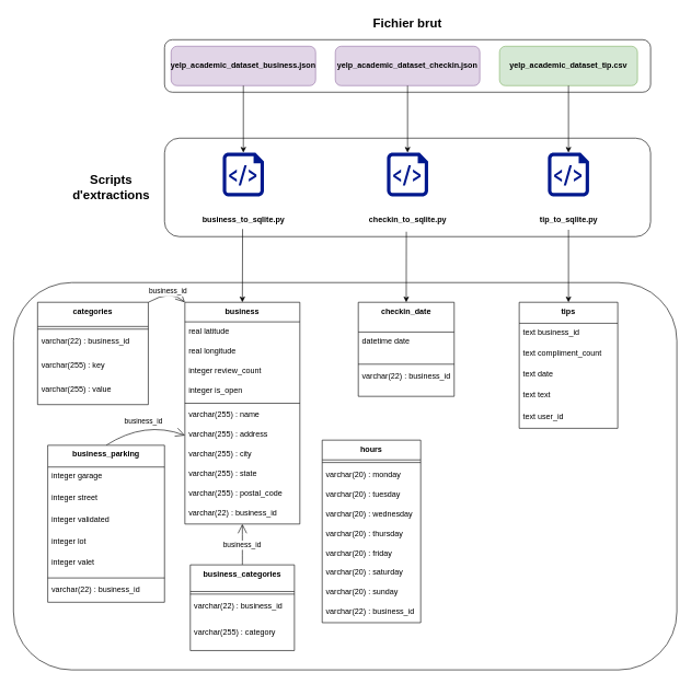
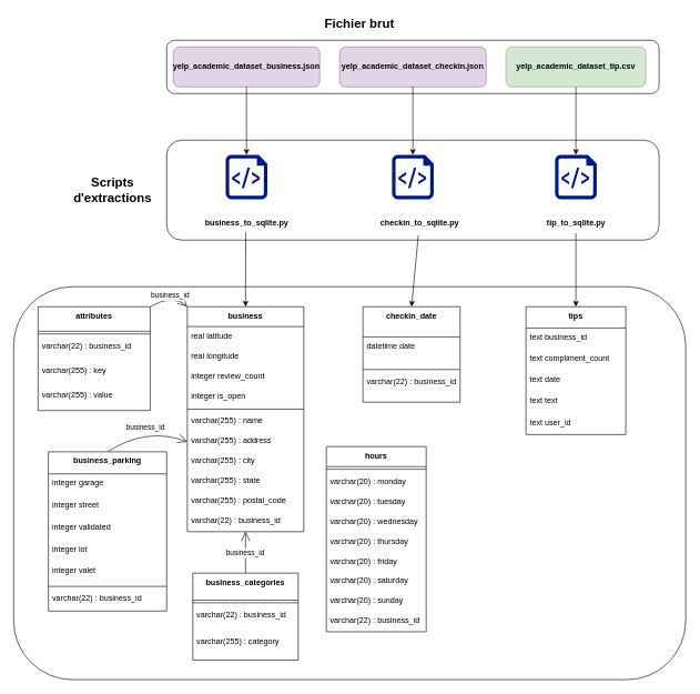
  <mxCell id="0" />
  <mxCell id="1" parent="0" />
  <mxCell id="2" value="" style="rounded=1;whiteSpace=wrap;html=1;" vertex="1" parent="1"><mxGeometry x="20" y="430" width="1010" height="590" as="geometry" /></mxCell>
  <mxCell id="3" value="" style="rounded=1;whiteSpace=wrap;html=1;" vertex="1" parent="1"><mxGeometry x="250" y="210" width="740" height="150" as="geometry" /></mxCell>
  <mxCell id="4" value="" style="rounded=1;whiteSpace=wrap;html=1;" vertex="1" parent="1"><mxGeometry x="250" y="60" width="740" height="80" as="geometry" /></mxCell>
  <mxCell id="5" value="yelp_academic_dataset_business.json" style="rounded=1;whiteSpace=wrap;html=1;fillColor=#e1d5e7;strokeColor=#9673a6;fontStyle=1" vertex="1" parent="1"><mxGeometry x="260" y="70" width="220" height="60" as="geometry" /></mxCell>
  <mxCell id="6" value="yelp_academic_dataset_checkin.json" style="rounded=1;whiteSpace=wrap;html=1;fillColor=#e1d5e7;strokeColor=#9673a6;fontStyle=1" vertex="1" parent="1"><mxGeometry x="510" y="70" width="220" height="60" as="geometry" /></mxCell>
  <mxCell id="7" value="yelp_academic_dataset_tip.csv" style="rounded=1;whiteSpace=wrap;html=1;fillColor=#d5e8d4;strokeColor=#82b366;fontStyle=1" vertex="1" parent="1"><mxGeometry x="760" y="70" width="210" height="60" as="geometry" /></mxCell>
  <mxCell id="8" value="" style="endArrow=classic;html=1;rounded=0;exitX=0.5;exitY=1;exitDx=0;exitDy=0;entryX=0.5;entryY=0;entryDx=0;entryDy=0;entryPerimeter=0;fontStyle=1" edge="1" parent="1" source="5" target="11"><mxGeometry width="50" height="50" relative="1" as="geometry"><mxPoint x="240" y="280" as="sourcePoint" /><mxPoint x="370" y="200" as="targetPoint" /></mxGeometry></mxCell>
  <mxCell id="9" value="" style="endArrow=classic;html=1;rounded=0;exitX=0.5;exitY=1;exitDx=0;exitDy=0;entryX=0.5;entryY=0;entryDx=0;entryDy=0;entryPerimeter=0;fontStyle=1" edge="1" parent="1" source="6" target="60"><mxGeometry width="50" height="50" relative="1" as="geometry"><mxPoint x="380" y="160" as="sourcePoint" /><mxPoint x="620" y="220" as="targetPoint" /></mxGeometry></mxCell>
  <mxCell id="10" value="" style="endArrow=classic;html=1;rounded=0;exitX=0.5;exitY=1;exitDx=0;exitDy=0;entryX=0.5;entryY=0;entryDx=0;entryDy=0;entryPerimeter=0;fontStyle=1" edge="1" parent="1" source="7" target="61"><mxGeometry width="50" height="50" relative="1" as="geometry"><mxPoint x="630" y="160" as="sourcePoint" /><mxPoint x="865" y="220" as="targetPoint" /></mxGeometry></mxCell>
  <mxCell id="11" value="" style="sketch=0;aspect=fixed;pointerEvents=1;shadow=0;dashed=0;html=1;strokeColor=none;labelPosition=center;verticalLabelPosition=bottom;verticalAlign=top;align=center;fillColor=#00188D;shape=mxgraph.azure.script_file;fontStyle=1" vertex="1" parent="1"><mxGeometry x="338.7" y="232.02" width="62.6" height="66.6" as="geometry" /></mxCell>
- <mxCell id="12" value="checkin_to_sqlite.py" style="text;html=1;align=center;verticalAlign=middle;resizable=0;points=[];autosize=1;strokeColor=none;fillColor=none;fontStyle=1" vertex="1" parent="1"><mxGeometry x="555" y="320" width="130" height="30" as="geometry" /></mxCell>
+ <mxCell id="12" value="checkin_to_sqlite.py" style="text;html=1;align=center;verticalAlign=middle;resizable=0;points=[];autosize=1;strokeColor=none;fillColor=none;fontStyle=1" vertex="1" parent="1"><mxGeometry x="565" y="320" width="130" height="30" as="geometry" /></mxCell>
  <mxCell id="13" value="business_to_sqlite.py" style="text;html=1;align=center;verticalAlign=middle;resizable=0;points=[];autosize=1;strokeColor=none;fillColor=none;fontStyle=1" vertex="1" parent="1"><mxGeometry x="300" y="320" width="140" height="30" as="geometry" /></mxCell>
  <mxCell id="14" value="tip_to_sqlite.py" style="text;html=1;align=center;verticalAlign=middle;resizable=0;points=[];autosize=1;strokeColor=none;fillColor=none;fontStyle=1" vertex="1" parent="1"><mxGeometry x="815" y="320" width="100" height="30" as="geometry" /></mxCell>
  <mxCell id="15" value="tips" style="swimlane;fontStyle=1;align=center;verticalAlign=top;childLayout=stackLayout;horizontal=1;startSize=32;horizontalStack=0;resizeParent=1;resizeParentMax=0;resizeLast=0;collapsible=0;marginBottom=0;" vertex="1" parent="1"><mxGeometry x="790" y="460" width="150" height="192" as="geometry" /></mxCell>
  <mxCell id="16" value="text business_id" style="text;strokeColor=none;fillColor=none;align=left;verticalAlign=top;spacingLeft=4;spacingRight=4;overflow=hidden;rotatable=0;points=[[0,0.5],[1,0.5]];portConstraint=eastwest;" vertex="1" parent="15"><mxGeometry y="32" width="150" height="32" as="geometry" /></mxCell>
  <mxCell id="17" value="text compliment_count" style="text;strokeColor=none;fillColor=none;align=left;verticalAlign=top;spacingLeft=4;spacingRight=4;overflow=hidden;rotatable=0;points=[[0,0.5],[1,0.5]];portConstraint=eastwest;" vertex="1" parent="15"><mxGeometry y="64" width="150" height="32" as="geometry" /></mxCell>
  <mxCell id="18" value="text date" style="text;strokeColor=none;fillColor=none;align=left;verticalAlign=top;spacingLeft=4;spacingRight=4;overflow=hidden;rotatable=0;points=[[0,0.5],[1,0.5]];portConstraint=eastwest;" vertex="1" parent="15"><mxGeometry y="96" width="150" height="32" as="geometry" /></mxCell>
  <mxCell id="19" value="text text" style="text;strokeColor=none;fillColor=none;align=left;verticalAlign=top;spacingLeft=4;spacingRight=4;overflow=hidden;rotatable=0;points=[[0,0.5],[1,0.5]];portConstraint=eastwest;" vertex="1" parent="15"><mxGeometry y="128" width="150" height="32" as="geometry" /></mxCell>
  <mxCell id="20" value="text user_id" style="text;strokeColor=none;fillColor=none;align=left;verticalAlign=top;spacingLeft=4;spacingRight=4;overflow=hidden;rotatable=0;points=[[0,0.5],[1,0.5]];portConstraint=eastwest;" vertex="1" parent="15"><mxGeometry y="160" width="150" height="32" as="geometry" /></mxCell>
  <mxCell id="21" value="" style="endArrow=classic;html=1;rounded=0;exitX=0.5;exitY=0.983;exitDx=0;exitDy=0;entryX=0.5;entryY=0;entryDx=0;entryDy=0;fontStyle=1;exitPerimeter=0;" edge="1" parent="1" source="14" target="15"><mxGeometry width="50" height="50" relative="1" as="geometry"><mxPoint x="875" y="140" as="sourcePoint" /><mxPoint x="875" y="230" as="targetPoint" /></mxGeometry></mxCell>
  <mxCell id="22" value="" style="endArrow=classic;html=1;rounded=0;exitX=0.486;exitY=1.083;exitDx=0;exitDy=0;fontStyle=1;exitPerimeter=0;entryX=0.5;entryY=0;entryDx=0;entryDy=0;" edge="1" parent="1" source="12" target="54"><mxGeometry width="50" height="50" relative="1" as="geometry"><mxPoint x="875" y="359" as="sourcePoint" /><mxPoint x="618" y="410" as="targetPoint" /></mxGeometry></mxCell>
  <mxCell id="23" value="" style="endArrow=classic;html=1;rounded=0;exitX=0.468;exitY=0.947;exitDx=0;exitDy=0;fontStyle=1;exitPerimeter=0;entryX=0.5;entryY=0;entryDx=0;entryDy=0;" edge="1" parent="1" target="29"><mxGeometry width="50" height="50" relative="1" as="geometry"><mxPoint x="368.84" y="348.41" as="sourcePoint" /><mxPoint x="340" y="380" as="targetPoint" /></mxGeometry></mxCell>
- <mxCell id="24" value="categories" style="swimlane;fontStyle=1;align=center;verticalAlign=top;childLayout=stackLayout;horizontal=1;startSize=36.889;horizontalStack=0;resizeParent=1;resizeParentMax=0;resizeLast=0;collapsible=0;marginBottom=0;" vertex="1" parent="1"><mxGeometry x="56.75" y="460" width="168.5" height="155.889" as="geometry" /></mxCell>
+ <mxCell id="24" value="attributes" style="swimlane;fontStyle=1;align=center;verticalAlign=top;childLayout=stackLayout;horizontal=1;startSize=36.889;horizontalStack=0;resizeParent=1;resizeParentMax=0;resizeLast=0;collapsible=0;marginBottom=0;" vertex="1" parent="1"><mxGeometry x="56.75" y="460" width="168.5" height="155.889" as="geometry" /></mxCell>
  <mxCell id="25" style="line;strokeWidth=1;fillColor=none;align=left;verticalAlign=middle;spacingTop=-1;spacingLeft=3;spacingRight=3;rotatable=0;labelPosition=right;points=[];portConstraint=eastwest;strokeColor=inherit;" vertex="1" parent="24"><mxGeometry y="36.889" width="168.5" height="8" as="geometry" /></mxCell>
  <mxCell id="26" value="varchar(22) : business_id" style="text;strokeColor=none;fillColor=none;align=left;verticalAlign=top;spacingLeft=4;spacingRight=4;overflow=hidden;rotatable=0;points=[[0,0.5],[1,0.5]];portConstraint=eastwest;" vertex="1" parent="24"><mxGeometry y="44.889" width="168.5" height="37" as="geometry" /></mxCell>
  <mxCell id="27" value="varchar(255) : key" style="text;strokeColor=none;fillColor=none;align=left;verticalAlign=top;spacingLeft=4;spacingRight=4;overflow=hidden;rotatable=0;points=[[0,0.5],[1,0.5]];portConstraint=eastwest;" vertex="1" parent="24"><mxGeometry y="81.889" width="168.5" height="37" as="geometry" /></mxCell>
  <mxCell id="28" value="varchar(255) : value" style="text;strokeColor=none;fillColor=none;align=left;verticalAlign=top;spacingLeft=4;spacingRight=4;overflow=hidden;rotatable=0;points=[[0,0.5],[1,0.5]];portConstraint=eastwest;" vertex="1" parent="24"><mxGeometry y="118.889" width="168.5" height="37" as="geometry" /></mxCell>
  <mxCell id="29" value="business" style="swimlane;fontStyle=1;align=center;verticalAlign=top;childLayout=stackLayout;horizontal=1;startSize=29.818;horizontalStack=0;resizeParent=1;resizeParentMax=0;resizeLast=0;collapsible=0;marginBottom=0;" vertex="1" parent="1"><mxGeometry x="281" y="460" width="175" height="337.818" as="geometry" /></mxCell>
  <mxCell id="30" value="real latitude" style="text;strokeColor=none;fillColor=none;align=left;verticalAlign=top;spacingLeft=4;spacingRight=4;overflow=hidden;rotatable=0;points=[[0,0.5],[1,0.5]];portConstraint=eastwest;" vertex="1" parent="29"><mxGeometry y="29.818" width="175" height="30" as="geometry" /></mxCell>
  <mxCell id="31" value="real longitude" style="text;strokeColor=none;fillColor=none;align=left;verticalAlign=top;spacingLeft=4;spacingRight=4;overflow=hidden;rotatable=0;points=[[0,0.5],[1,0.5]];portConstraint=eastwest;" vertex="1" parent="29"><mxGeometry y="59.818" width="175" height="30" as="geometry" /></mxCell>
  <mxCell id="32" value="integer review_count" style="text;strokeColor=none;fillColor=none;align=left;verticalAlign=top;spacingLeft=4;spacingRight=4;overflow=hidden;rotatable=0;points=[[0,0.5],[1,0.5]];portConstraint=eastwest;" vertex="1" parent="29"><mxGeometry y="89.818" width="175" height="30" as="geometry" /></mxCell>
  <mxCell id="33" value="integer is_open" style="text;strokeColor=none;fillColor=none;align=left;verticalAlign=top;spacingLeft=4;spacingRight=4;overflow=hidden;rotatable=0;points=[[0,0.5],[1,0.5]];portConstraint=eastwest;" vertex="1" parent="29"><mxGeometry y="119.818" width="175" height="30" as="geometry" /></mxCell>
  <mxCell id="34" style="line;strokeWidth=1;fillColor=none;align=left;verticalAlign=middle;spacingTop=-1;spacingLeft=3;spacingRight=3;rotatable=0;labelPosition=right;points=[];portConstraint=eastwest;strokeColor=inherit;" vertex="1" parent="29"><mxGeometry y="149.818" width="175" height="8" as="geometry" /></mxCell>
  <mxCell id="35" value="varchar(255) : name" style="text;strokeColor=none;fillColor=none;align=left;verticalAlign=top;spacingLeft=4;spacingRight=4;overflow=hidden;rotatable=0;points=[[0,0.5],[1,0.5]];portConstraint=eastwest;" vertex="1" parent="29"><mxGeometry y="157.818" width="175" height="30" as="geometry" /></mxCell>
  <mxCell id="36" value="varchar(255) : address" style="text;strokeColor=none;fillColor=none;align=left;verticalAlign=top;spacingLeft=4;spacingRight=4;overflow=hidden;rotatable=0;points=[[0,0.5],[1,0.5]];portConstraint=eastwest;" vertex="1" parent="29"><mxGeometry y="187.818" width="175" height="30" as="geometry" /></mxCell>
  <mxCell id="37" value="varchar(255) : city" style="text;strokeColor=none;fillColor=none;align=left;verticalAlign=top;spacingLeft=4;spacingRight=4;overflow=hidden;rotatable=0;points=[[0,0.5],[1,0.5]];portConstraint=eastwest;" vertex="1" parent="29"><mxGeometry y="217.818" width="175" height="30" as="geometry" /></mxCell>
  <mxCell id="38" value="varchar(255) : state" style="text;strokeColor=none;fillColor=none;align=left;verticalAlign=top;spacingLeft=4;spacingRight=4;overflow=hidden;rotatable=0;points=[[0,0.5],[1,0.5]];portConstraint=eastwest;" vertex="1" parent="29"><mxGeometry y="247.818" width="175" height="30" as="geometry" /></mxCell>
  <mxCell id="39" value="varchar(255) : postal_code" style="text;strokeColor=none;fillColor=none;align=left;verticalAlign=top;spacingLeft=4;spacingRight=4;overflow=hidden;rotatable=0;points=[[0,0.5],[1,0.5]];portConstraint=eastwest;" vertex="1" parent="29"><mxGeometry y="277.818" width="175" height="30" as="geometry" /></mxCell>
  <mxCell id="40" value="varchar(22) : business_id" style="text;strokeColor=none;fillColor=none;align=left;verticalAlign=top;spacingLeft=4;spacingRight=4;overflow=hidden;rotatable=0;points=[[0,0.5],[1,0.5]];portConstraint=eastwest;" vertex="1" parent="29"><mxGeometry y="307.818" width="175" height="30" as="geometry" /></mxCell>
  <mxCell id="41" value="hours" style="swimlane;fontStyle=1;align=center;verticalAlign=top;childLayout=stackLayout;horizontal=1;startSize=30.105;horizontalStack=0;resizeParent=1;resizeParentMax=0;resizeLast=0;collapsible=0;marginBottom=0;" vertex="1" parent="1"><mxGeometry x="490" y="670" width="150" height="278.105" as="geometry" /></mxCell>
  <mxCell id="42" style="line;strokeWidth=1;fillColor=none;align=left;verticalAlign=middle;spacingTop=-1;spacingLeft=3;spacingRight=3;rotatable=0;labelPosition=right;points=[];portConstraint=eastwest;strokeColor=inherit;" vertex="1" parent="41"><mxGeometry y="30.105" width="150" height="8" as="geometry" /></mxCell>
  <mxCell id="43" value="varchar(20) : monday" style="text;strokeColor=none;fillColor=none;align=left;verticalAlign=top;spacingLeft=4;spacingRight=4;overflow=hidden;rotatable=0;points=[[0,0.5],[1,0.5]];portConstraint=eastwest;" vertex="1" parent="41"><mxGeometry y="38.105" width="150" height="30" as="geometry" /></mxCell>
  <mxCell id="44" value="varchar(20) : tuesday" style="text;strokeColor=none;fillColor=none;align=left;verticalAlign=top;spacingLeft=4;spacingRight=4;overflow=hidden;rotatable=0;points=[[0,0.5],[1,0.5]];portConstraint=eastwest;" vertex="1" parent="41"><mxGeometry y="68.105" width="150" height="30" as="geometry" /></mxCell>
  <mxCell id="45" value="varchar(20) : wednesday" style="text;strokeColor=none;fillColor=none;align=left;verticalAlign=top;spacingLeft=4;spacingRight=4;overflow=hidden;rotatable=0;points=[[0,0.5],[1,0.5]];portConstraint=eastwest;" vertex="1" parent="41"><mxGeometry y="98.105" width="150" height="30" as="geometry" /></mxCell>
  <mxCell id="46" value="varchar(20) : thursday" style="text;strokeColor=none;fillColor=none;align=left;verticalAlign=top;spacingLeft=4;spacingRight=4;overflow=hidden;rotatable=0;points=[[0,0.5],[1,0.5]];portConstraint=eastwest;" vertex="1" parent="41"><mxGeometry y="128.105" width="150" height="30" as="geometry" /></mxCell>
  <mxCell id="47" value="varchar(20) : friday" style="text;strokeColor=none;fillColor=none;align=left;verticalAlign=top;spacingLeft=4;spacingRight=4;overflow=hidden;rotatable=0;points=[[0,0.5],[1,0.5]];portConstraint=eastwest;" vertex="1" parent="41"><mxGeometry y="158.105" width="150" height="30" as="geometry" /></mxCell>
  <mxCell id="48" value="varchar(20) : saturday" style="text;strokeColor=none;fillColor=none;align=left;verticalAlign=top;spacingLeft=4;spacingRight=4;overflow=hidden;rotatable=0;points=[[0,0.5],[1,0.5]];portConstraint=eastwest;" vertex="1" parent="41"><mxGeometry y="188.105" width="150" height="30" as="geometry" /></mxCell>
  <mxCell id="49" value="varchar(20) : sunday" style="text;strokeColor=none;fillColor=none;align=left;verticalAlign=top;spacingLeft=4;spacingRight=4;overflow=hidden;rotatable=0;points=[[0,0.5],[1,0.5]];portConstraint=eastwest;" vertex="1" parent="41"><mxGeometry y="218.105" width="150" height="30" as="geometry" /></mxCell>
  <mxCell id="50" value="varchar(22) : business_id" style="text;strokeColor=none;fillColor=none;align=left;verticalAlign=top;spacingLeft=4;spacingRight=4;overflow=hidden;rotatable=0;points=[[0,0.5],[1,0.5]];portConstraint=eastwest;" vertex="1" parent="41"><mxGeometry y="248.105" width="150" height="30" as="geometry" /></mxCell>
  <mxCell id="51" value="business_id" style="curved=1;startArrow=none;endArrow=open;endSize=12;exitX=1;exitY=0;entryX=0;entryY=0;rounded=0;exitDx=0;exitDy=0;entryDx=0;entryDy=0;" edge="1" parent="1" source="24" target="29"><mxGeometry relative="1" as="geometry"><Array as="points"><mxPoint x="260" y="440" /></Array></mxGeometry></mxCell>
  <mxCell id="52" value="business_id" style="curved=1;startArrow=none;endArrow=open;endSize=12;exitX=0.5;exitY=0;entryX=0;entryY=0.5;rounded=0;entryDx=0;entryDy=0;exitDx=0;exitDy=0;" edge="1" parent="1" source="62" target="36"><mxGeometry x="0.005" relative="1" as="geometry"><Array as="points"><mxPoint x="220" y="640" /></Array><mxPoint x="189.25" y="700" as="sourcePoint" /><mxPoint as="offset" /></mxGeometry></mxCell>
  <mxCell id="53" value="business_id" style="curved=1;startArrow=none;endArrow=open;endSize=12;exitX=0.5;exitY=0;entryX=0.5;entryY=1;rounded=0;exitDx=0;exitDy=0;" edge="1" parent="1" source="70" target="29"><mxGeometry relative="1" as="geometry"><Array as="points" /><mxPoint x="368.875" y="840" as="sourcePoint" /></mxGeometry></mxCell>
  <mxCell id="54" value="checkin_date" style="swimlane;fontStyle=1;align=center;verticalAlign=top;childLayout=stackLayout;horizontal=1;startSize=45.333;horizontalStack=0;resizeParent=1;resizeParentMax=0;resizeLast=0;collapsible=0;marginBottom=0;" vertex="1" parent="1"><mxGeometry x="545" y="460" width="146" height="143.333" as="geometry" /></mxCell>
  <mxCell id="55" value="datetime date" style="text;strokeColor=none;fillColor=none;align=left;verticalAlign=top;spacingLeft=4;spacingRight=4;overflow=hidden;rotatable=0;points=[[0,0.5],[1,0.5]];portConstraint=eastwest;" vertex="1" parent="54"><mxGeometry y="45.333" width="146" height="45" as="geometry" /></mxCell>
  <mxCell id="56" style="line;strokeWidth=1;fillColor=none;align=left;verticalAlign=middle;spacingTop=-1;spacingLeft=3;spacingRight=3;rotatable=0;labelPosition=right;points=[];portConstraint=eastwest;strokeColor=inherit;" vertex="1" parent="54"><mxGeometry y="90.333" width="146" height="8" as="geometry" /></mxCell>
  <mxCell id="57" value="varchar(22) : business_id" style="text;strokeColor=none;fillColor=none;align=left;verticalAlign=top;spacingLeft=4;spacingRight=4;overflow=hidden;rotatable=0;points=[[0,0.5],[1,0.5]];portConstraint=eastwest;" vertex="1" parent="54"><mxGeometry y="98.333" width="146" height="45" as="geometry" /></mxCell>
- <mxCell id="58" value="&lt;b&gt;&lt;font style=&quot;font-size: 19px;&quot;&gt;Fichier brut&lt;/font&gt;&lt;/b&gt;" style="text;html=1;align=center;verticalAlign=middle;whiteSpace=wrap;rounded=0;" vertex="1" parent="1"><mxGeometry x="539" y="20" width="162" height="30" as="geometry" /></mxCell>
+ <mxCell id="58" value="&lt;b&gt;&lt;font style=&quot;font-size: 19px;&quot;&gt;Fichier brut&lt;/font&gt;&lt;/b&gt;" style="text;html=1;align=center;verticalAlign=middle;whiteSpace=wrap;rounded=0;" vertex="1" parent="1"><mxGeometry x="459" y="20" width="162" height="30" as="geometry" /></mxCell>
  <mxCell id="59" value="&lt;b&gt;&lt;font style=&quot;font-size: 19px;&quot;&gt;Scripts d'extractions&lt;/font&gt;&lt;/b&gt;" style="text;html=1;align=center;verticalAlign=middle;whiteSpace=wrap;rounded=0;" vertex="1" parent="1"><mxGeometry x="78" y="270" width="182" height="30" as="geometry" /></mxCell>
  <mxCell id="60" value="" style="sketch=0;aspect=fixed;pointerEvents=1;shadow=0;dashed=0;html=1;strokeColor=none;labelPosition=center;verticalLabelPosition=bottom;verticalAlign=top;align=center;fillColor=#00188D;shape=mxgraph.azure.script_file;fontStyle=1" vertex="1" parent="1"><mxGeometry x="588.7" y="232.02" width="62.6" height="66.6" as="geometry" /></mxCell>
  <mxCell id="61" value="" style="sketch=0;aspect=fixed;pointerEvents=1;shadow=0;dashed=0;html=1;strokeColor=none;labelPosition=center;verticalLabelPosition=bottom;verticalAlign=top;align=center;fillColor=#00188D;shape=mxgraph.azure.script_file;fontStyle=1" vertex="1" parent="1"><mxGeometry x="833.7" y="232.02" width="62.6" height="66.6" as="geometry" /></mxCell>
  <mxCell id="62" value="business_parking" style="swimlane;fontStyle=1;align=center;verticalAlign=top;childLayout=stackLayout;horizontal=1;startSize=33.143;horizontalStack=0;resizeParent=1;resizeParentMax=0;resizeLast=0;collapsible=0;marginBottom=0;" vertex="1" parent="1"><mxGeometry x="72.25" y="677.82" width="177.75" height="239.143" as="geometry" /></mxCell>
  <mxCell id="63" value="integer garage" style="text;strokeColor=none;fillColor=none;align=left;verticalAlign=top;spacingLeft=4;spacingRight=4;overflow=hidden;rotatable=0;points=[[0,0.5],[1,0.5]];portConstraint=eastwest;" vertex="1" parent="62"><mxGeometry y="33.143" width="177.75" height="33" as="geometry" /></mxCell>
  <mxCell id="64" value="integer street" style="text;strokeColor=none;fillColor=none;align=left;verticalAlign=top;spacingLeft=4;spacingRight=4;overflow=hidden;rotatable=0;points=[[0,0.5],[1,0.5]];portConstraint=eastwest;" vertex="1" parent="62"><mxGeometry y="66.143" width="177.75" height="33" as="geometry" /></mxCell>
  <mxCell id="65" value="integer validated" style="text;strokeColor=none;fillColor=none;align=left;verticalAlign=top;spacingLeft=4;spacingRight=4;overflow=hidden;rotatable=0;points=[[0,0.5],[1,0.5]];portConstraint=eastwest;" vertex="1" parent="62"><mxGeometry y="99.143" width="177.75" height="33" as="geometry" /></mxCell>
  <mxCell id="66" value="integer lot" style="text;strokeColor=none;fillColor=none;align=left;verticalAlign=top;spacingLeft=4;spacingRight=4;overflow=hidden;rotatable=0;points=[[0,0.5],[1,0.5]];portConstraint=eastwest;" vertex="1" parent="62"><mxGeometry y="132.143" width="177.75" height="33" as="geometry" /></mxCell>
  <mxCell id="67" value="integer valet" style="text;strokeColor=none;fillColor=none;align=left;verticalAlign=top;spacingLeft=4;spacingRight=4;overflow=hidden;rotatable=0;points=[[0,0.5],[1,0.5]];portConstraint=eastwest;" vertex="1" parent="62"><mxGeometry y="165.143" width="177.75" height="33" as="geometry" /></mxCell>
  <mxCell id="68" style="line;strokeWidth=1;fillColor=none;align=left;verticalAlign=middle;spacingTop=-1;spacingLeft=3;spacingRight=3;rotatable=0;labelPosition=right;points=[];portConstraint=eastwest;strokeColor=inherit;" vertex="1" parent="62"><mxGeometry y="198.143" width="177.75" height="8" as="geometry" /></mxCell>
  <mxCell id="69" value="varchar(22) : business_id" style="text;strokeColor=none;fillColor=none;align=left;verticalAlign=top;spacingLeft=4;spacingRight=4;overflow=hidden;rotatable=0;points=[[0,0.5],[1,0.5]];portConstraint=eastwest;" vertex="1" parent="62"><mxGeometry y="206.143" width="177.75" height="33" as="geometry" /></mxCell>
  <mxCell id="70" value="business_categories" style="swimlane;fontStyle=1;align=center;verticalAlign=top;childLayout=stackLayout;horizontal=1;startSize=40.571;horizontalStack=0;resizeParent=1;resizeParentMax=0;resizeLast=0;collapsible=0;marginBottom=0;" vertex="1" parent="1"><mxGeometry x="289.25" y="860" width="158.5" height="130.571" as="geometry" /></mxCell>
  <mxCell id="71" style="line;strokeWidth=1;fillColor=none;align=left;verticalAlign=middle;spacingTop=-1;spacingLeft=3;spacingRight=3;rotatable=0;labelPosition=right;points=[];portConstraint=eastwest;strokeColor=inherit;" vertex="1" parent="70"><mxGeometry y="40.571" width="158.5" height="8" as="geometry" /></mxCell>
  <mxCell id="72" value="varchar(22) : business_id" style="text;strokeColor=none;fillColor=none;align=left;verticalAlign=top;spacingLeft=4;spacingRight=4;overflow=hidden;rotatable=0;points=[[0,0.5],[1,0.5]];portConstraint=eastwest;" vertex="1" parent="70"><mxGeometry y="48.571" width="158.5" height="41" as="geometry" /></mxCell>
  <mxCell id="73" value="varchar(255) : category" style="text;strokeColor=none;fillColor=none;align=left;verticalAlign=top;spacingLeft=4;spacingRight=4;overflow=hidden;rotatable=0;points=[[0,0.5],[1,0.5]];portConstraint=eastwest;" vertex="1" parent="70"><mxGeometry y="89.571" width="158.5" height="41" as="geometry" /></mxCell>
